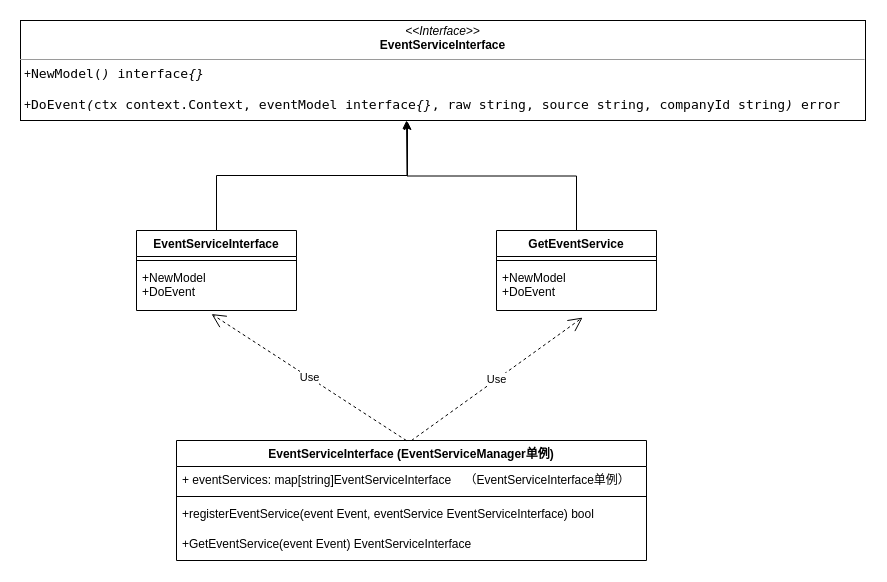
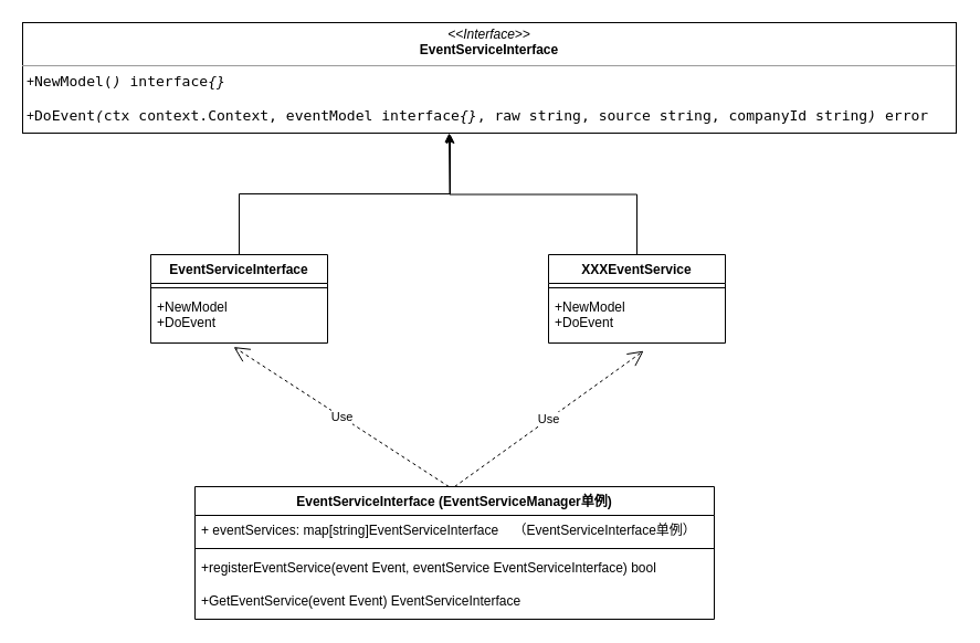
  <mxCell id="0" style=";html=1;" />
  <mxCell id="1" style=";html=1;" parent="0" />
  <mxCell id="2" value="&lt;p style=&quot;margin: 0px ; margin-top: 4px ; text-align: center&quot;&gt;&lt;i&gt;&amp;lt;&amp;lt;Interface&amp;gt;&amp;gt;&lt;/i&gt;&lt;br&gt;&lt;b&gt;EventServiceInterface&lt;/b&gt;&lt;/p&gt;&lt;hr size=&quot;1&quot;&gt;&lt;p style=&quot;margin: 0px ; margin-left: 4px&quot;&gt;+&lt;span style=&quot;font-family: &amp;#34;jetbrains mono&amp;#34; , monospace ; font-size: 9.8pt&quot;&gt;NewModel(&lt;/span&gt;&lt;span style=&quot;font-family: &amp;#34;jetbrains mono&amp;#34; , monospace ; font-size: 9.8pt ; font-style: italic&quot;&gt;) &lt;/span&gt;&lt;span style=&quot;font-family: &amp;#34;jetbrains mono&amp;#34; , monospace ; font-size: 9.8pt&quot;&gt;interface&lt;/span&gt;&lt;span style=&quot;font-family: &amp;#34;jetbrains mono&amp;#34; , monospace ; font-size: 9.8pt ; font-style: italic&quot;&gt;{}&lt;/span&gt;&lt;/p&gt;&lt;p style=&quot;margin: 0px ; margin-left: 4px&quot;&gt;&lt;span style=&quot;font-family: &amp;#34;jetbrains mono&amp;#34; , monospace ; font-size: 9.8pt ; font-style: italic&quot;&gt;&lt;br&gt;&lt;/span&gt;&lt;/p&gt;&lt;p style=&quot;margin: 0px ; margin-left: 4px&quot;&gt;&lt;span style=&quot;background-color: rgb(255 , 255 , 255)&quot;&gt;+&lt;span style=&quot;font-family: &amp;#34;jetbrains mono&amp;#34; , monospace ; font-size: 9.8pt&quot;&gt;DoEvent&lt;/span&gt;&lt;span style=&quot;font-family: &amp;#34;jetbrains mono&amp;#34; , monospace ; font-size: 9.8pt ; font-style: italic&quot;&gt;(&lt;/span&gt;&lt;span style=&quot;font-family: &amp;#34;jetbrains mono&amp;#34; , monospace ; font-size: 9.8pt&quot;&gt;ctx &lt;/span&gt;&lt;span style=&quot;font-family: &amp;#34;jetbrains mono&amp;#34; , monospace ; font-size: 9.8pt&quot;&gt;context&lt;/span&gt;&lt;span style=&quot;font-family: &amp;#34;jetbrains mono&amp;#34; , monospace ; font-size: 9.8pt&quot;&gt;.&lt;/span&gt;&lt;span style=&quot;font-family: &amp;#34;jetbrains mono&amp;#34; , monospace ; font-size: 9.8pt&quot;&gt;Context&lt;/span&gt;&lt;span style=&quot;font-family: &amp;#34;jetbrains mono&amp;#34; , monospace ; font-size: 9.8pt&quot;&gt;, &lt;/span&gt;&lt;span style=&quot;font-family: &amp;#34;jetbrains mono&amp;#34; , monospace ; font-size: 9.8pt&quot;&gt;eventModel &lt;/span&gt;&lt;span style=&quot;font-family: &amp;#34;jetbrains mono&amp;#34; , monospace ; font-size: 9.8pt&quot;&gt;interface&lt;/span&gt;&lt;span style=&quot;font-family: &amp;#34;jetbrains mono&amp;#34; , monospace ; font-size: 9.8pt ; font-style: italic&quot;&gt;{}&lt;/span&gt;&lt;span style=&quot;font-family: &amp;#34;jetbrains mono&amp;#34; , monospace ; font-size: 9.8pt&quot;&gt;, &lt;/span&gt;&lt;span style=&quot;font-family: &amp;#34;jetbrains mono&amp;#34; , monospace ; font-size: 9.8pt&quot;&gt;raw &lt;/span&gt;&lt;span style=&quot;font-family: &amp;#34;jetbrains mono&amp;#34; , monospace ; font-size: 9.8pt&quot;&gt;string&lt;/span&gt;&lt;span style=&quot;font-family: &amp;#34;jetbrains mono&amp;#34; , monospace ; font-size: 9.8pt&quot;&gt;, &lt;/span&gt;&lt;span style=&quot;font-family: &amp;#34;jetbrains mono&amp;#34; , monospace ; font-size: 9.8pt&quot;&gt;source &lt;/span&gt;&lt;span style=&quot;font-family: &amp;#34;jetbrains mono&amp;#34; , monospace ; font-size: 9.8pt&quot;&gt;string&lt;/span&gt;&lt;span style=&quot;font-family: &amp;#34;jetbrains mono&amp;#34; , monospace ; font-size: 9.8pt&quot;&gt;, &lt;/span&gt;&lt;span style=&quot;font-family: &amp;#34;jetbrains mono&amp;#34; , monospace ; font-size: 9.8pt&quot;&gt;companyId &lt;/span&gt;&lt;span style=&quot;font-family: &amp;#34;jetbrains mono&amp;#34; , monospace ; font-size: 9.8pt&quot;&gt;string&lt;/span&gt;&lt;span style=&quot;font-family: &amp;#34;jetbrains mono&amp;#34; , monospace ; font-size: 9.8pt ; font-style: italic&quot;&gt;) &lt;/span&gt;&lt;span style=&quot;font-family: &amp;#34;jetbrains mono&amp;#34; , monospace ; font-size: 9.8pt&quot;&gt;error&lt;/span&gt;&lt;/span&gt;&lt;/p&gt;" style="verticalAlign=top;align=left;overflow=fill;fontSize=12;fontFamily=Helvetica;html=1;" parent="1" vertex="1"><mxGeometry x="20" y="20" width="845" height="100" as="geometry" /></mxCell>
  <mxCell id="3" style="edgeStyle=orthogonalEdgeStyle;rounded=0;orthogonalLoop=1;jettySize=auto;html=1;exitX=0.5;exitY=0;exitDx=0;exitDy=0;entryX=0.458;entryY=1.01;entryDx=0;entryDy=0;entryPerimeter=0;fontColor=#000000;" edge="1" parent="1" source="4" target="2"><mxGeometry relative="1" as="geometry" /></mxCell>
  <mxCell id="4" value="EventServiceInterface" style="swimlane;fontStyle=1;align=center;verticalAlign=top;childLayout=stackLayout;horizontal=1;startSize=26;horizontalStack=0;resizeParent=1;resizeParentMax=0;resizeLast=0;collapsible=1;marginBottom=0;" parent="1" vertex="1"><mxGeometry x="136" y="230" width="160" height="80" as="geometry" /></mxCell>
  <mxCell id="5" value="" style="line;strokeWidth=1;fillColor=none;align=left;verticalAlign=middle;spacingTop=-1;spacingLeft=3;spacingRight=3;rotatable=0;labelPosition=right;points=[];portConstraint=eastwest;" parent="4" vertex="1"><mxGeometry y="26" width="160" height="8" as="geometry" /></mxCell>
  <mxCell id="6" value="+NewModel&#10;+DoEvent" style="text;strokeColor=none;fillColor=none;align=left;verticalAlign=top;spacingLeft=4;spacingRight=4;overflow=hidden;rotatable=0;points=[[0,0.5],[1,0.5]];portConstraint=eastwest;" parent="4" vertex="1"><mxGeometry y="34" width="160" height="46" as="geometry" /></mxCell>
  <mxCell id="7" style="edgeStyle=orthogonalEdgeStyle;rounded=0;orthogonalLoop=1;jettySize=auto;html=1;exitX=0.5;exitY=0;exitDx=0;exitDy=0;fontColor=#000000;" edge="1" parent="1" source="8"><mxGeometry relative="1" as="geometry"><mxPoint x="406" y="120" as="targetPoint" /></mxGeometry></mxCell>
- <mxCell id="8" value="GetEventService" style="swimlane;fontStyle=1;align=center;verticalAlign=top;childLayout=stackLayout;horizontal=1;startSize=26;horizontalStack=0;resizeParent=1;resizeParentMax=0;resizeLast=0;collapsible=1;marginBottom=0;" parent="1" vertex="1"><mxGeometry x="496" y="230" width="160" height="80" as="geometry" /></mxCell>
+ <mxCell id="8" value="XXXEventService" style="swimlane;fontStyle=1;align=center;verticalAlign=top;childLayout=stackLayout;horizontal=1;startSize=26;horizontalStack=0;resizeParent=1;resizeParentMax=0;resizeLast=0;collapsible=1;marginBottom=0;" parent="1" vertex="1"><mxGeometry x="496" y="230" width="160" height="80" as="geometry" /></mxCell>
  <mxCell id="9" value="" style="line;strokeWidth=1;fillColor=none;align=left;verticalAlign=middle;spacingTop=-1;spacingLeft=3;spacingRight=3;rotatable=0;labelPosition=right;points=[];portConstraint=eastwest;" parent="8" vertex="1"><mxGeometry y="26" width="160" height="8" as="geometry" /></mxCell>
  <mxCell id="10" value="+NewModel&#10;+DoEvent" style="text;strokeColor=none;fillColor=none;align=left;verticalAlign=top;spacingLeft=4;spacingRight=4;overflow=hidden;rotatable=0;points=[[0,0.5],[1,0.5]];portConstraint=eastwest;" parent="8" vertex="1"><mxGeometry y="34" width="160" height="46" as="geometry" /></mxCell>
  <mxCell id="11" value="EventServiceInterface (EventServiceManager单例)" style="swimlane;fontStyle=1;align=center;verticalAlign=top;childLayout=stackLayout;horizontal=1;startSize=26;horizontalStack=0;resizeParent=1;resizeParentMax=0;resizeLast=0;collapsible=1;marginBottom=0;" parent="1" vertex="1"><mxGeometry x="176" y="440" width="470" height="120" as="geometry"><mxRectangle x="580" y="740" width="160" height="26" as="alternateBounds" /></mxGeometry></mxCell>
  <mxCell id="12" value="+ eventServices: map[string]EventServiceInterface    （EventServiceInterface单例）&#10;&#10;" style="text;strokeColor=none;fillColor=none;align=left;verticalAlign=top;spacingLeft=4;spacingRight=4;overflow=hidden;rotatable=0;points=[[0,0.5],[1,0.5]];portConstraint=eastwest;" parent="11" vertex="1"><mxGeometry y="26" width="470" height="26" as="geometry" /></mxCell>
  <mxCell id="13" value="" style="line;strokeWidth=1;fillColor=none;align=left;verticalAlign=middle;spacingTop=-1;spacingLeft=3;spacingRight=3;rotatable=0;labelPosition=right;points=[];portConstraint=eastwest;" parent="11" vertex="1"><mxGeometry y="52" width="470" height="8" as="geometry" /></mxCell>
  <mxCell id="14" value="+registerEventService(event Event, eventService EventServiceInterface) bool" style="text;strokeColor=none;fillColor=none;align=left;verticalAlign=top;spacingLeft=4;spacingRight=4;overflow=hidden;rotatable=0;points=[[0,0.5],[1,0.5]];portConstraint=eastwest;" parent="11" vertex="1"><mxGeometry y="60" width="470" height="30" as="geometry" /></mxCell>
  <mxCell id="15" value="+GetEventService(event Event) EventServiceInterface" style="text;strokeColor=none;fillColor=none;align=left;verticalAlign=top;spacingLeft=4;spacingRight=4;overflow=hidden;rotatable=0;points=[[0,0.5],[1,0.5]];portConstraint=eastwest;" parent="11" vertex="1"><mxGeometry y="90" width="470" height="30" as="geometry" /></mxCell>
  <mxCell id="16" value="Use" style="endArrow=open;endSize=12;dashed=1;html=1;rounded=0;entryX=0.469;entryY=1.077;entryDx=0;entryDy=0;entryPerimeter=0;exitX=0.489;exitY=0;exitDx=0;exitDy=0;exitPerimeter=0;" parent="1" source="11" target="6" edge="1"><mxGeometry width="160" relative="1" as="geometry"><mxPoint x="376" y="410" as="sourcePoint" /><mxPoint x="336" y="380" as="targetPoint" /><Array as="points" /></mxGeometry></mxCell>
  <mxCell id="17" value="Use" style="endArrow=open;endSize=12;dashed=1;html=1;rounded=0;exitX=0.5;exitY=0;exitDx=0;exitDy=0;entryX=0.538;entryY=1.154;entryDx=0;entryDy=0;entryPerimeter=0;" parent="1" source="11" target="10" edge="1"><mxGeometry width="160" relative="1" as="geometry"><mxPoint x="466" y="350" as="sourcePoint" /><mxPoint x="476" y="260" as="targetPoint" /><Array as="points" /></mxGeometry></mxCell>
